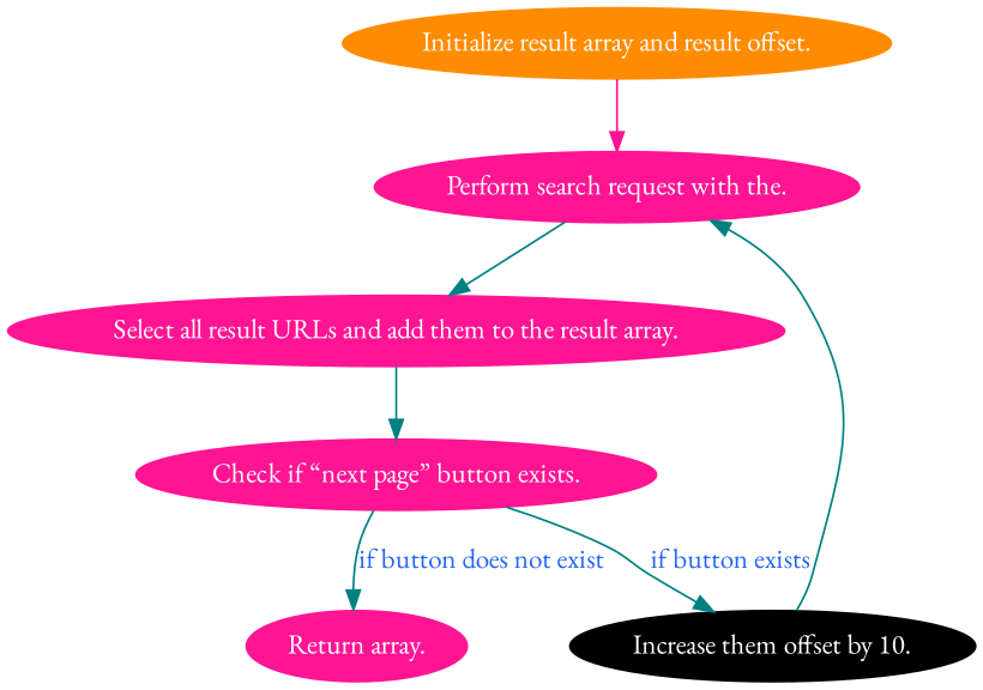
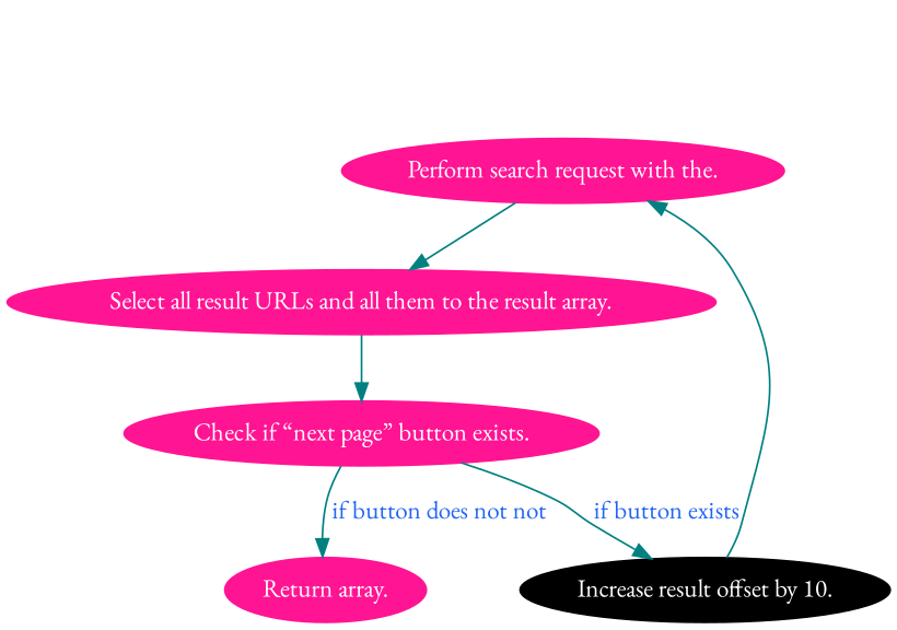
  digraph {
    fontname="EB Garamond"
    node [color=deeppink fontcolor=white fontname="EB Garamond" style=filled]
    edge [color=teal fontcolor="#2164f3" fontname="EB Garamond"]
-   n1 [color=darkorange label="Initialize result array and result offset."]
    n2 [label="Perform search request with the."]
-   n3 [label="Select all result URLs and add them to the result array."]
+   n3 [label="Select all result URLs and all them to the result array."]
    n4 [label="Check if “next page” button exists."]
    n5 [label="Return array."]
-   n6 [color=black label="Increase them offset by 10."]
-   n1 -> n2 [color=deeppink]
+   n6 [color=black label="Increase result offset by 10."]
    n2 -> n3
    n3 -> n4
-   n4 -> n5 [label="if button does not exist"]
+   n4 -> n5 [label="if button does not not"]
    n4 -> n6 [label="if button exists"]
    n6 -> n2
  }
